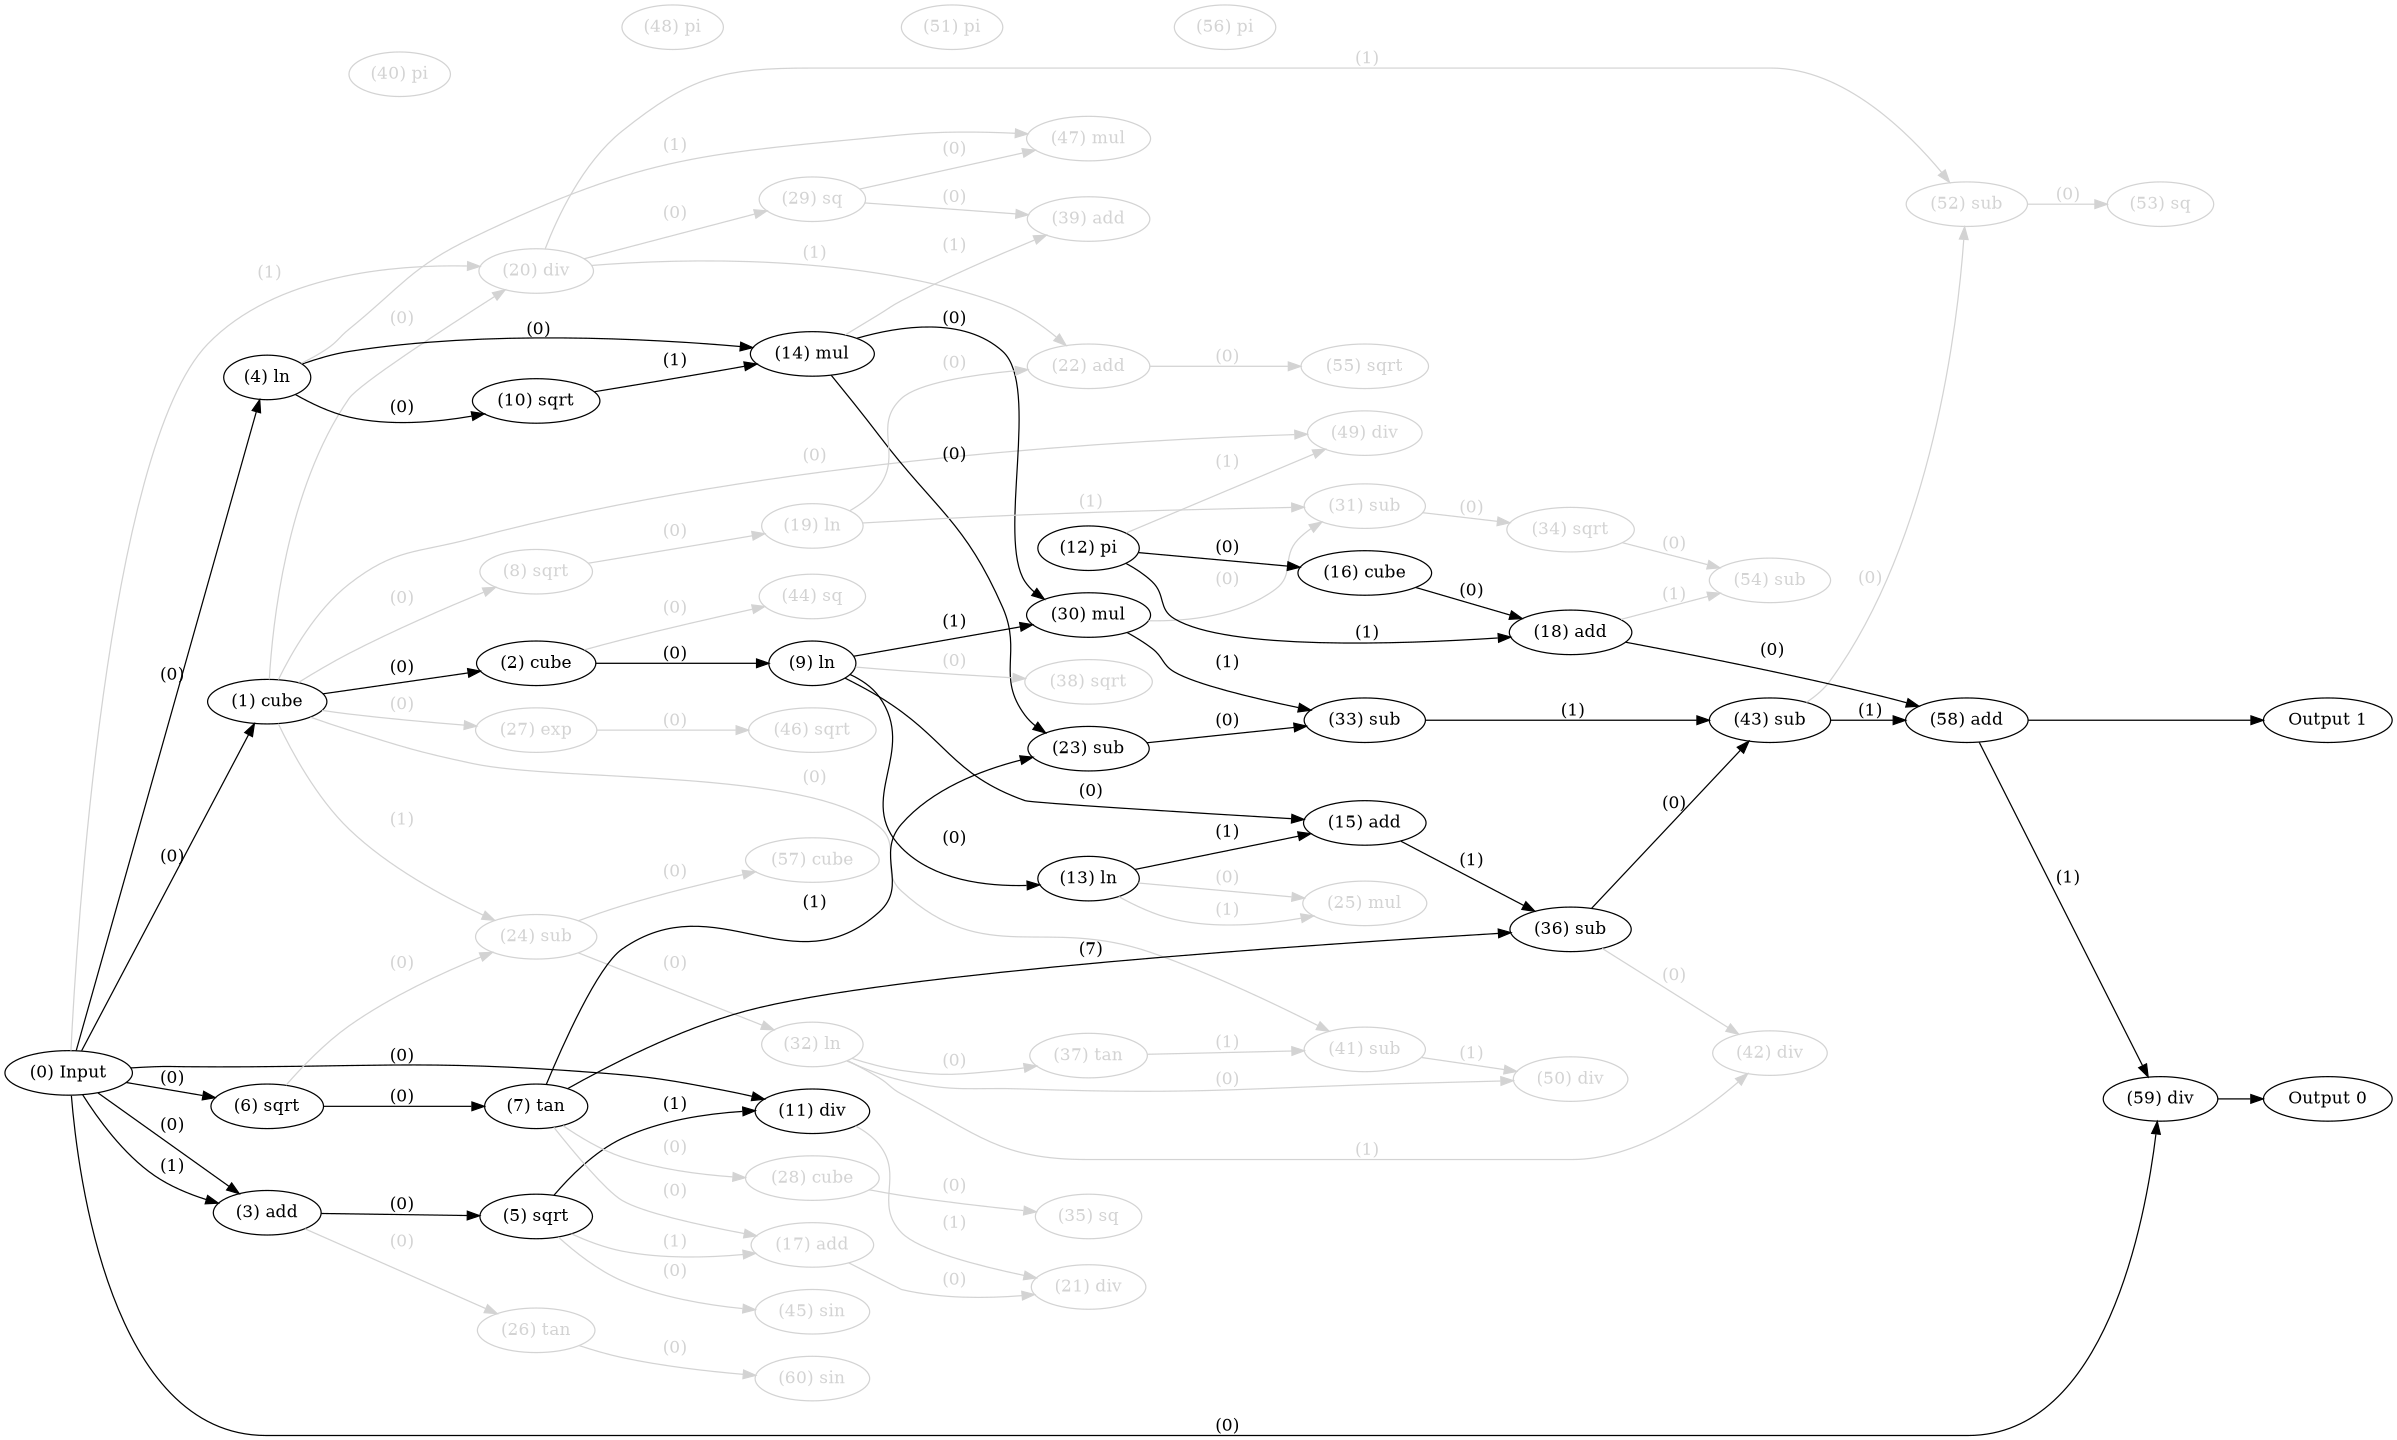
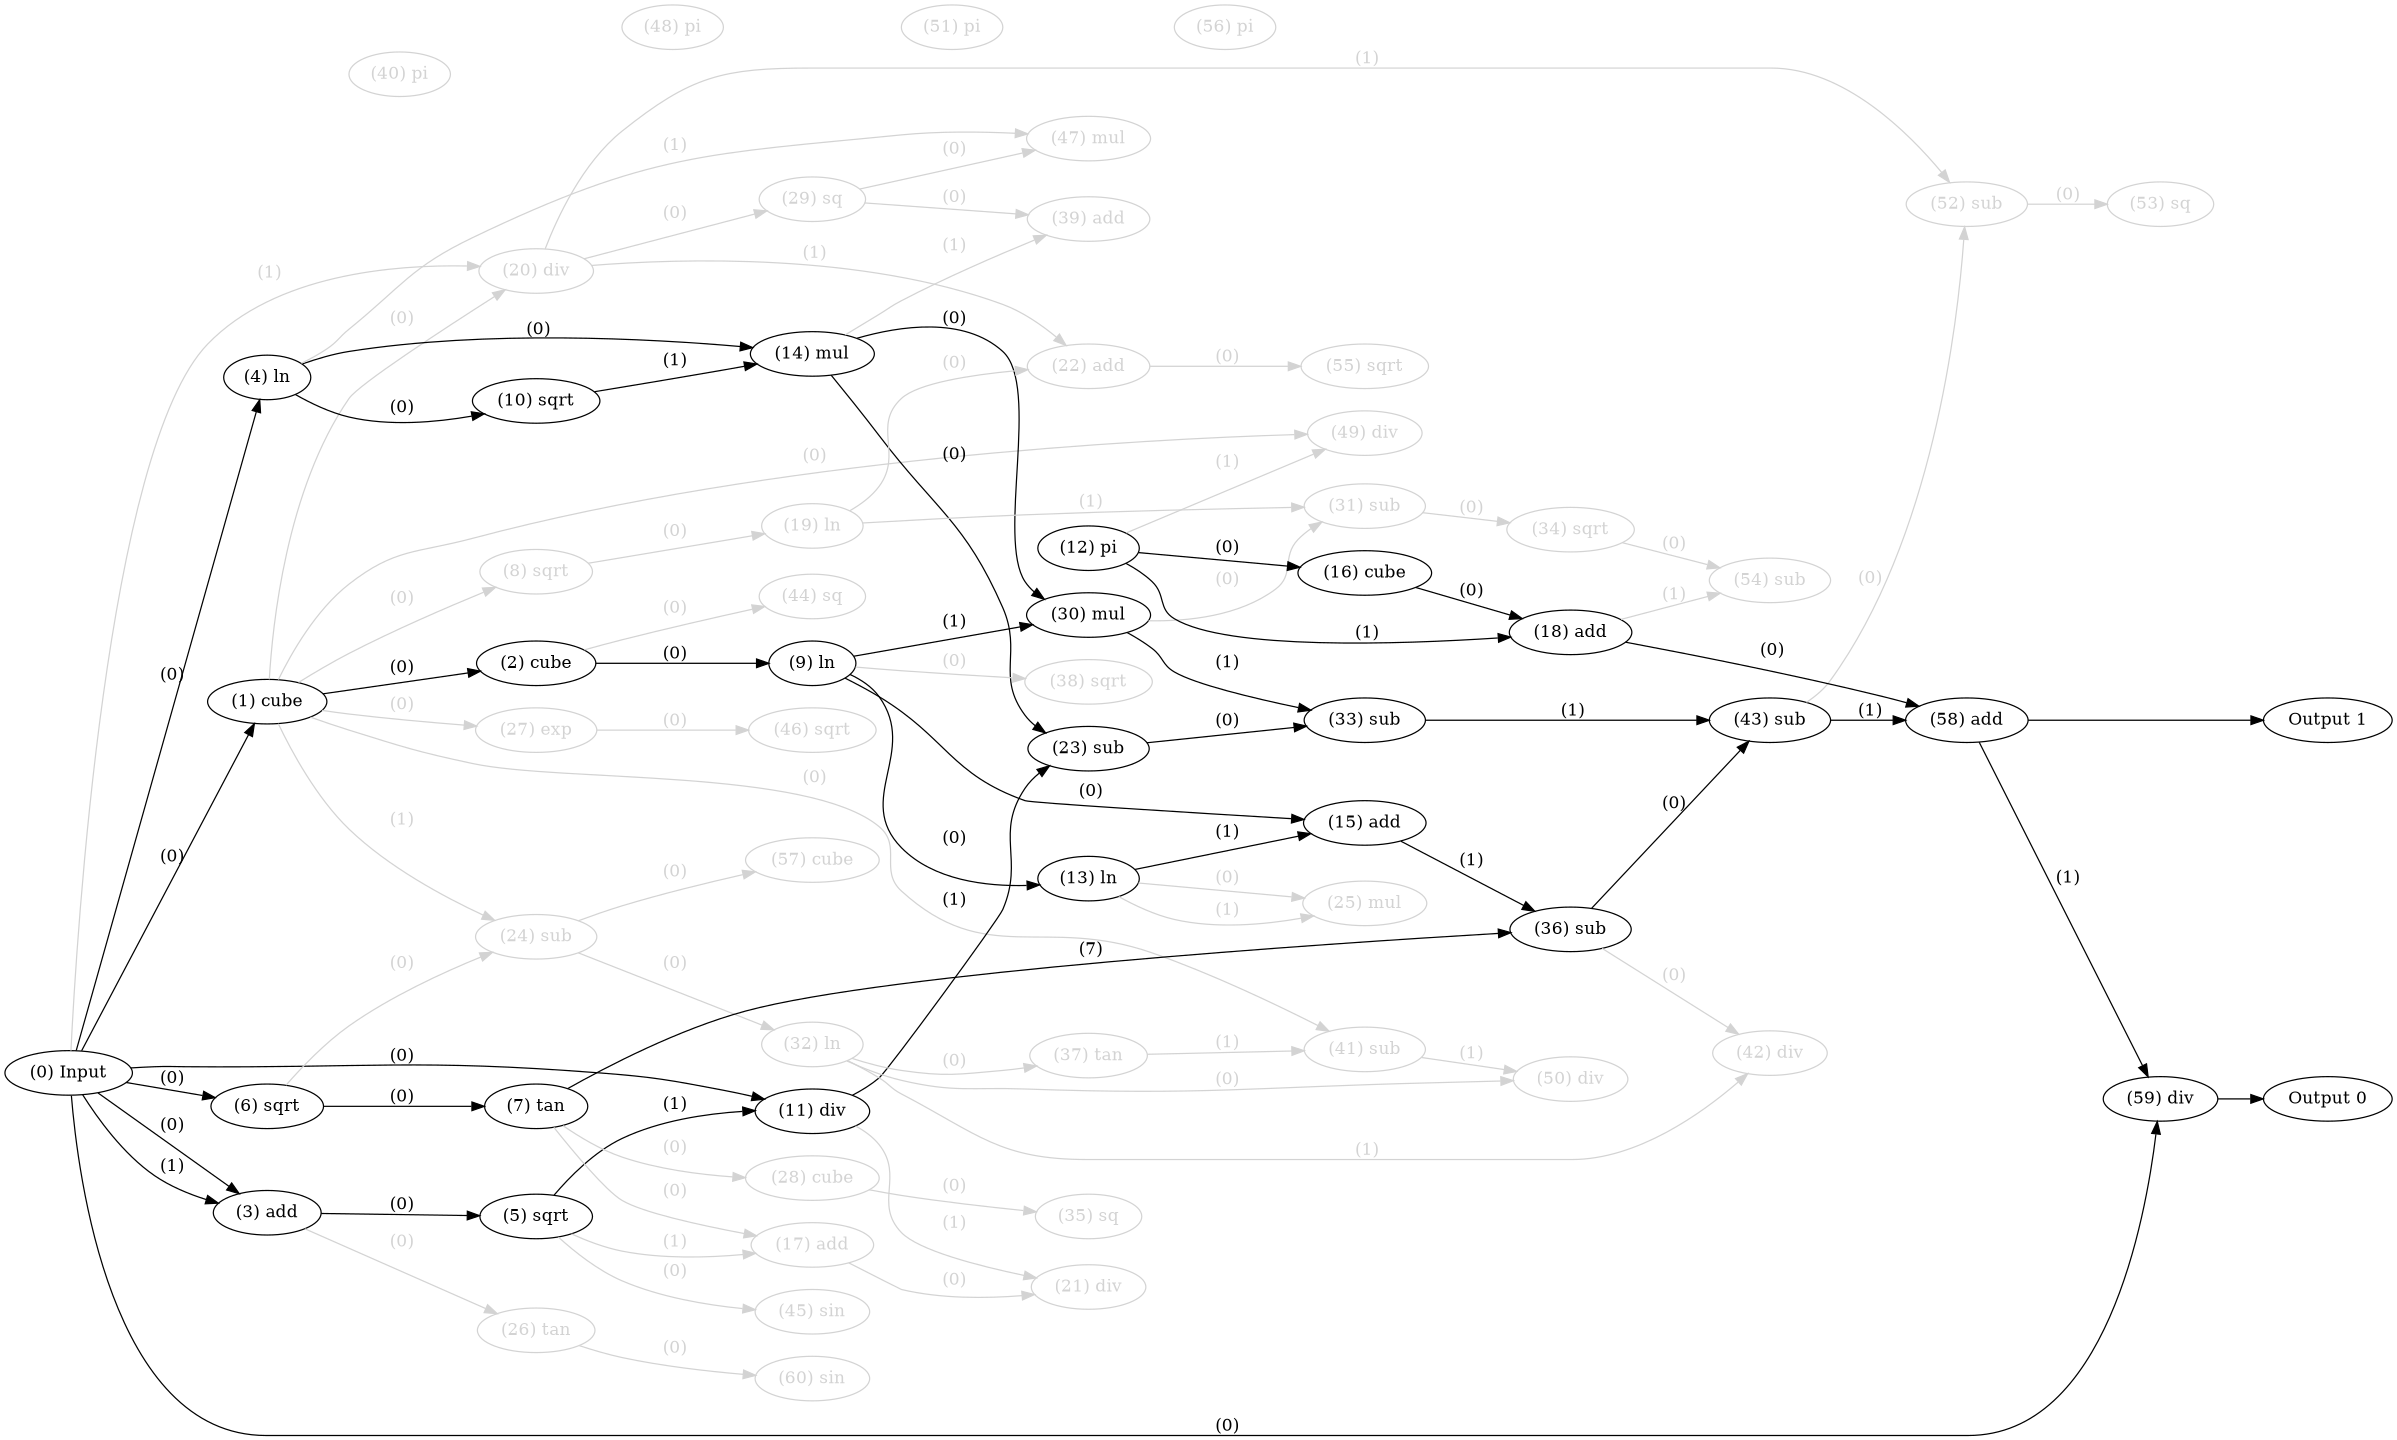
  digraph {
    rankdir=LR
    node [color=lightgrey fontcolor=lightgrey labelfontcolor=lightgrey]
    edge [bold=true color=lightgrey fontcolor=lightgrey labelfontcolor=lightgrey]
    n1 [color=black fontcolor=black label="(0) Input" labelfontcolor=black]
    n2 [color=black fontcolor=black label="Output 0" labelfontcolor=black]
    n3 [color=black fontcolor=black label="Output 1" labelfontcolor=black]
    n4 [color=black fontcolor=black label="(1) cube" labelfontcolor=black]
    n5 [color=black fontcolor=black label="(3) add" labelfontcolor=black]
    n6 [color=black fontcolor=black label="(4) ln" labelfontcolor=black]
    n7 [color=black fontcolor=black label="(6) sqrt" labelfontcolor=black]
    n8 [color=black fontcolor=black label="(11) div" labelfontcolor=black]
    n9 [label="(20) div"]
    n10 [color=black fontcolor=black label="(59) div" labelfontcolor=black]
    n11 [color=black fontcolor=black label="(2) cube" labelfontcolor=black]
    n12 [label="(8) sqrt"]
    n13 [label="(24) sub"]
    n14 [label="(27) exp"]
    n15 [label="(41) sub"]
    n16 [label="(49) div"]
    n17 [color=black fontcolor=black label="(5) sqrt" labelfontcolor=black]
    n18 [label="(26) tan"]
    n19 [color=black fontcolor=black label="(10) sqrt" labelfontcolor=black]
    n20 [color=black fontcolor=black label="(14) mul" labelfontcolor=black]
    n21 [label="(47) mul"]
    n22 [color=black fontcolor=black label="(7) tan" labelfontcolor=black]
    n23 [label="(21) div"]
    n24 [color=black fontcolor=black label="(23) sub" labelfontcolor=black]
    n25 [label="(22) add"]
    n26 [label="(29) sq"]
    n27 [label="(52) sub"]
    n28 [color=black fontcolor=black label="(9) ln" labelfontcolor=black]
    n29 [label="(44) sq"]
    n30 [label="(19) ln"]
    n31 [label="(32) ln"]
    n32 [label="(57) cube"]
    n33 [label="(46) sqrt"]
    n34 [label="(50) div"]
    n35 [color=black fontcolor=black label="(13) ln" labelfontcolor=black]
    n36 [color=black fontcolor=black label="(15) add" labelfontcolor=black]
    n37 [color=black fontcolor=black label="(30) mul" labelfontcolor=black]
    n38 [label="(38) sqrt"]
    n39 [label="(17) add"]
    n40 [label="(45) sin"]
    n41 [label="(60) sin"]
    n42 [label="(39) add"]
    n43 [label="(28) cube"]
    n44 [color=black fontcolor=black label="(36) sub" labelfontcolor=black]
    n45 [label="(35) sq"]
    n46 [label="(42) div"]
    n47 [color=black fontcolor=black label="(43) sub" labelfontcolor=black]
    n48 [label="(31) sub"]
    n49 [label="(25) mul"]
    n50 [color=black fontcolor=black label="(33) sub" labelfontcolor=black]
    n51 [color=black fontcolor=black label="(12) pi" labelfontcolor=black]
    n52 [color=black fontcolor=black label="(16) cube" labelfontcolor=black]
    n53 [color=black fontcolor=black label="(18) add" labelfontcolor=black]
    n54 [label="(54) sub"]
    n55 [color=black fontcolor=black label="(58) add" labelfontcolor=black]
    n56 [label="(55) sqrt"]
    n57 [label="(34) sqrt"]
    n58 [label="(53) sq"]
    n59 [label="(37) tan"]
    n60 [label="(40) pi"]
    n61 [label="(48) pi"]
    n62 [label="(51) pi"]
    n63 [label="(56) pi"]
    subgraph sub_1 {
      rank=source
      n1
    }
    subgraph sub_2 {
      rank=max
      n2
      n3
    }
    n1 -> n4 [color=black fontcolor=black label=" (0)" labelfontcolor=black]
    n1 -> n5 [color=black fontcolor=black label=" (0)" labelfontcolor=black]
    n1 -> n5 [color=black fontcolor=black label=" (1)" labelfontcolor=black]
    n1 -> n6 [color=black fontcolor=black label=" (0)" labelfontcolor=black]
    n1 -> n7 [color=black fontcolor=black label=" (0)" labelfontcolor=black]
    n1 -> n8 [color=black fontcolor=black label=" (0)" labelfontcolor=black]
    n1 -> n9 [label=" (1)"]
    n1 -> n10 [color=black fontcolor=black label=" (0)" labelfontcolor=black]
    n4 -> n9 [label=" (0)"]
    n4 -> n11 [color=black fontcolor=black label=" (0)" labelfontcolor=black]
    n4 -> n12 [label=" (0)"]
    n4 -> n13 [label=" (1)"]
    n4 -> n14 [label=" (0)"]
    n4 -> n15 [label=" (0)"]
    n4 -> n16 [label=" (0)"]
    n5 -> n17 [color=black fontcolor=black label=" (0)" labelfontcolor=black]
    n5 -> n18 [label=" (0)"]
    n6 -> n19 [color=black fontcolor=black label=" (0)" labelfontcolor=black]
    n6 -> n20 [color=black fontcolor=black label=" (0)" labelfontcolor=black]
    n6 -> n21 [label=" (1)"]
    n7 -> n13 [label=" (0)"]
    n7 -> n22 [color=black fontcolor=black label=" (0)" labelfontcolor=black]
    n8 -> n23 [label=" (1)"]
-   n22 -> n24 [color=black fontcolor=black label=" (1)" labelfontcolor=black]
+   n8 -> n24 [color=black fontcolor=black label=" (1)" labelfontcolor=black]
    n9 -> n25 [label=" (1)"]
    n9 -> n26 [label=" (0)"]
    n9 -> n27 [label=" (1)"]
    n10 -> n2 [color=black fontcolor=black labelfontcolor=black]
    n11 -> n28 [color=black fontcolor=black label=" (0)" labelfontcolor=black]
    n11 -> n29 [label=" (0)"]
    n12 -> n30 [label=" (0)"]
    n13 -> n31 [label=" (0)"]
    n13 -> n32 [label=" (0)"]
    n14 -> n33 [label=" (0)"]
    n15 -> n34 [label=" (1)"]
    n17 -> n8 [color=black fontcolor=black label=" (1)" labelfontcolor=black]
    n17 -> n39 [label=" (1)"]
    n17 -> n40 [label=" (0)"]
    n18 -> n41 [label=" (0)"]
    n19 -> n20 [color=black fontcolor=black label=" (1)" labelfontcolor=black]
    n20 -> n24 [color=black fontcolor=black label=" (0)" labelfontcolor=black]
    n20 -> n37 [color=black fontcolor=black label=" (0)" labelfontcolor=black]
    n20 -> n42 [label=" (1)"]
    n22 -> n39 [label=" (0)"]
    n22 -> n43 [label=" (0)"]
    n22 -> n44 [color=black fontcolor=black label=" (7)" labelfontcolor=black]
    n24 -> n50 [color=black fontcolor=black label=" (0)" labelfontcolor=black]
    n25 -> n56 [label=" (0)"]
    n26 -> n21 [label=" (0)"]
    n26 -> n42 [label=" (0)"]
    n27 -> n58 [label=" (0)"]
    n28 -> n35 [color=black fontcolor=black label=" (0)" labelfontcolor=black]
    n28 -> n36 [color=black fontcolor=black label=" (0)" labelfontcolor=black]
    n28 -> n37 [color=black fontcolor=black label=" (1)" labelfontcolor=black]
    n28 -> n38 [label=" (0)"]
    n30 -> n25 [label=" (0)"]
    n30 -> n48 [label=" (1)"]
    n31 -> n34 [label=" (0)"]
    n31 -> n46 [label=" (1)"]
    n31 -> n59 [label=" (0)"]
    n35 -> n36 [color=black fontcolor=black label=" (1)" labelfontcolor=black]
    n35 -> n49 [label=" (0)"]
    n35 -> n49 [label=" (1)"]
    n36 -> n44 [color=black fontcolor=black label=" (1)" labelfontcolor=black]
    n37 -> n48 [label=" (0)"]
    n37 -> n50 [color=black fontcolor=black label=" (1)" labelfontcolor=black]
    n39 -> n23 [label=" (0)"]
    n43 -> n45 [label=" (0)"]
    n44 -> n46 [label=" (0)"]
    n44 -> n47 [color=black fontcolor=black label=" (0)" labelfontcolor=black]
    n47 -> n27 [label=" (0)"]
    n47 -> n55 [color=black fontcolor=black label=" (1)" labelfontcolor=black]
    n48 -> n57 [label=" (0)"]
    n50 -> n47 [color=black fontcolor=black label=" (1)" labelfontcolor=black]
    n51 -> n16 [label=" (1)"]
    n51 -> n52 [color=black fontcolor=black label=" (0)" labelfontcolor=black]
    n51 -> n53 [color=black fontcolor=black label=" (1)" labelfontcolor=black]
    n52 -> n53 [color=black fontcolor=black label=" (0)" labelfontcolor=black]
    n53 -> n54 [label=" (1)"]
    n53 -> n55 [color=black fontcolor=black label=" (0)" labelfontcolor=black]
    n55 -> n3 [color=black fontcolor=black labelfontcolor=black]
    n55 -> n10 [color=black fontcolor=black label=" (1)" labelfontcolor=black]
    n57 -> n54 [label=" (0)"]
    n59 -> n15 [label=" (1)"]
  }
